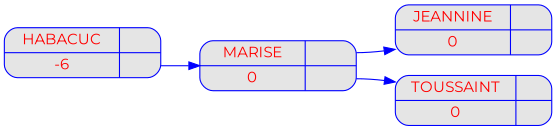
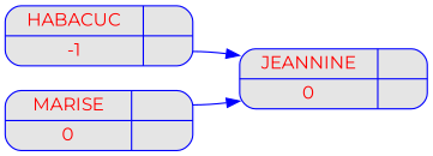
  digraph {
    fontname=Montserrat
    rankdir=LR
    node [color=blue fillcolor=grey90 fontcolor=red fontname=Montserrat fontsize=14 shape=record style="rounded, filled"]
    edge [color=blue fontname=Montserrat tailport=d]
-   n1 [label="{{<c> HABACUC\n | <b> -6} | { <g> | <d>}}" width=2]
+   n1 [label="{{<c> HABACUC\n | <b> -1} | { <g> | <d>}}" width=2]
    n2 [label="{{<c> MARISE\n | <b> 0} | { <g> | <d>}}" width=2]
    n3 [label="{{<c> JEANNINE\n | <b> 0} | { <g> | <d>}}" width=2]
-   n4 [label="{{<c> TOUSSAINT\n | <b> 0} | { <g> | <d>}}" width=2]
-   n1 -> n2
+   n1 -> n3
    n2 -> n3 [tailport=g]
-   n2 -> n4
  }
